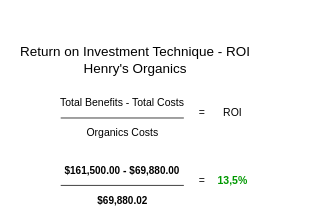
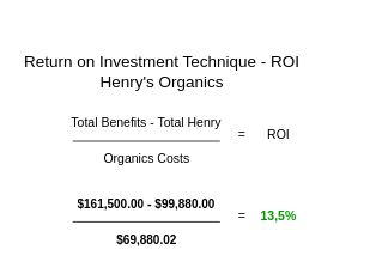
  <mxCell id="0" />
  <mxCell id="1" parent="0" />
  <mxCell id="2" value="Return on Investment Technique - ROI&lt;br&gt;Henry's Organics" style="text;html=1;strokeColor=none;fillColor=none;align=center;verticalAlign=middle;whiteSpace=wrap;rounded=0;fontSize=18;" vertex="1" parent="1"><mxGeometry x="20" y="20" width="320" height="120" as="geometry" /></mxCell>
- <mxCell id="3" value="Total Benefits - Total Costs" style="text;html=1;strokeColor=none;fillColor=none;align=center;verticalAlign=middle;whiteSpace=wrap;rounded=0;fontSize=14;" vertex="1" parent="1"><mxGeometry x="50" y="127" width="225" height="20" as="geometry" /></mxCell>
+ <mxCell id="3" value="Total Benefits - Total Henry" style="text;html=1;strokeColor=none;fillColor=none;align=center;verticalAlign=middle;whiteSpace=wrap;rounded=0;fontSize=14;" vertex="1" parent="1"><mxGeometry x="50" y="127" width="225" height="20" as="geometry" /></mxCell>
  <mxCell id="4" value="Organics Costs" style="text;html=1;strokeColor=none;fillColor=none;align=center;verticalAlign=middle;whiteSpace=wrap;rounded=0;fontSize=14;" vertex="1" parent="1"><mxGeometry x="82.5" y="167" width="160" height="20" as="geometry" /></mxCell>
  <mxCell id="5" value="" style="endArrow=none;html=1;" edge="1" parent="1"><mxGeometry width="50" height="50" relative="1" as="geometry"><mxPoint x="80.31" y="157" as="sourcePoint" /><mxPoint x="244.68" y="157" as="targetPoint" /></mxGeometry></mxCell>
  <mxCell id="6" style="edgeStyle=orthogonalEdgeStyle;rounded=0;orthogonalLoop=1;jettySize=auto;html=1;exitX=0.5;exitY=1;exitDx=0;exitDy=0;fontSize=14;" edge="1" parent="1" source="4" target="4"><mxGeometry relative="1" as="geometry" /></mxCell>
  <mxCell id="7" value="=" style="text;html=1;strokeColor=none;fillColor=none;align=center;verticalAlign=middle;whiteSpace=wrap;rounded=0;fontSize=14;" vertex="1" parent="1"><mxGeometry x="249" y="140" width="40" height="20" as="geometry" /></mxCell>
  <mxCell id="8" value="ROI" style="text;html=1;strokeColor=none;fillColor=none;align=center;verticalAlign=middle;whiteSpace=wrap;rounded=0;fontSize=14;" vertex="1" parent="1"><mxGeometry x="230" y="140" width="160" height="20" as="geometry" /></mxCell>
- <mxCell id="9" value="&lt;span style=&quot;font-size: 10pt ; font-family: &amp;quot;arial&amp;quot;&quot;&gt;$161,500.00&lt;/span&gt;&amp;nbsp;-&amp;nbsp;&lt;span style=&quot;font-size: 10pt ; font-family: &amp;quot;arial&amp;quot;&quot;&gt;$69,880.00&lt;/span&gt;" style="text;html=1;strokeColor=none;fillColor=none;align=center;verticalAlign=middle;whiteSpace=wrap;rounded=0;fontSize=14;fontStyle=1" vertex="1" parent="1"><mxGeometry x="50" y="217" width="225" height="20" as="geometry" /></mxCell>
+ <mxCell id="9" value="&lt;span style=&quot;font-size: 10pt ; font-family: &amp;quot;arial&amp;quot;&quot;&gt;$161,500.00&lt;/span&gt;&amp;nbsp;-&amp;nbsp;&lt;span style=&quot;font-size: 10pt ; font-family: &amp;quot;arial&amp;quot;&quot;&gt;$99,880.00&lt;/span&gt;" style="text;html=1;strokeColor=none;fillColor=none;align=center;verticalAlign=middle;whiteSpace=wrap;rounded=0;fontSize=14;fontStyle=1" vertex="1" parent="1"><mxGeometry x="50" y="217" width="225" height="20" as="geometry" /></mxCell>
  <mxCell id="10" value="&lt;span style=&quot;font-size: 10pt ; font-family: &amp;quot;arial&amp;quot;&quot;&gt;$69,880.02&lt;/span&gt;" style="text;html=1;strokeColor=none;fillColor=none;align=center;verticalAlign=middle;whiteSpace=wrap;rounded=0;fontSize=14;fontStyle=1" vertex="1" parent="1"><mxGeometry x="82.5" y="257" width="160" height="20" as="geometry" /></mxCell>
  <mxCell id="11" value="" style="endArrow=none;html=1;" edge="1" parent="1"><mxGeometry width="50" height="50" relative="1" as="geometry"><mxPoint x="80.31" y="247" as="sourcePoint" /><mxPoint x="244.68" y="247" as="targetPoint" /></mxGeometry></mxCell>
  <mxCell id="12" style="edgeStyle=orthogonalEdgeStyle;rounded=0;orthogonalLoop=1;jettySize=auto;html=1;exitX=0.5;exitY=1;exitDx=0;exitDy=0;fontSize=14;" edge="1" source="10" target="10" parent="1"><mxGeometry relative="1" as="geometry" /></mxCell>
  <mxCell id="13" value="=" style="text;html=1;strokeColor=none;fillColor=none;align=center;verticalAlign=middle;whiteSpace=wrap;rounded=0;fontSize=14;" vertex="1" parent="1"><mxGeometry x="249" y="230" width="40" height="20" as="geometry" /></mxCell>
  <mxCell id="14" value="13,5%" style="text;html=1;align=center;verticalAlign=middle;whiteSpace=wrap;rounded=0;fontSize=14;fontStyle=1;fontColor=#009900;" vertex="1" parent="1"><mxGeometry x="230" y="230" width="160" height="20" as="geometry" /></mxCell>
